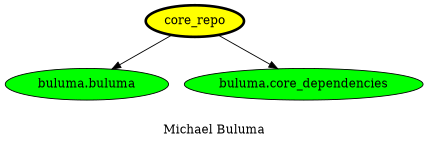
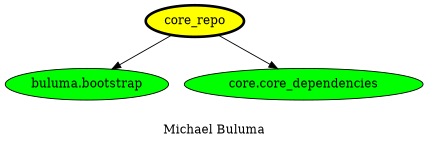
  digraph {
    label="Michael Buluma"
    node [fillcolor=green style=filled]
    n1 [fillcolor=yellow label=core_repo penwidth=3]
-   "buluma.bootstrap" [label="buluma.buluma"]
-   "buluma.core_dependencies"
+   "buluma.bootstrap"
+   "buluma.core_dependencies" [label="core.core_dependencies"]
    n1 -> "buluma.bootstrap"
    n1 -> "buluma.core_dependencies"
  }
